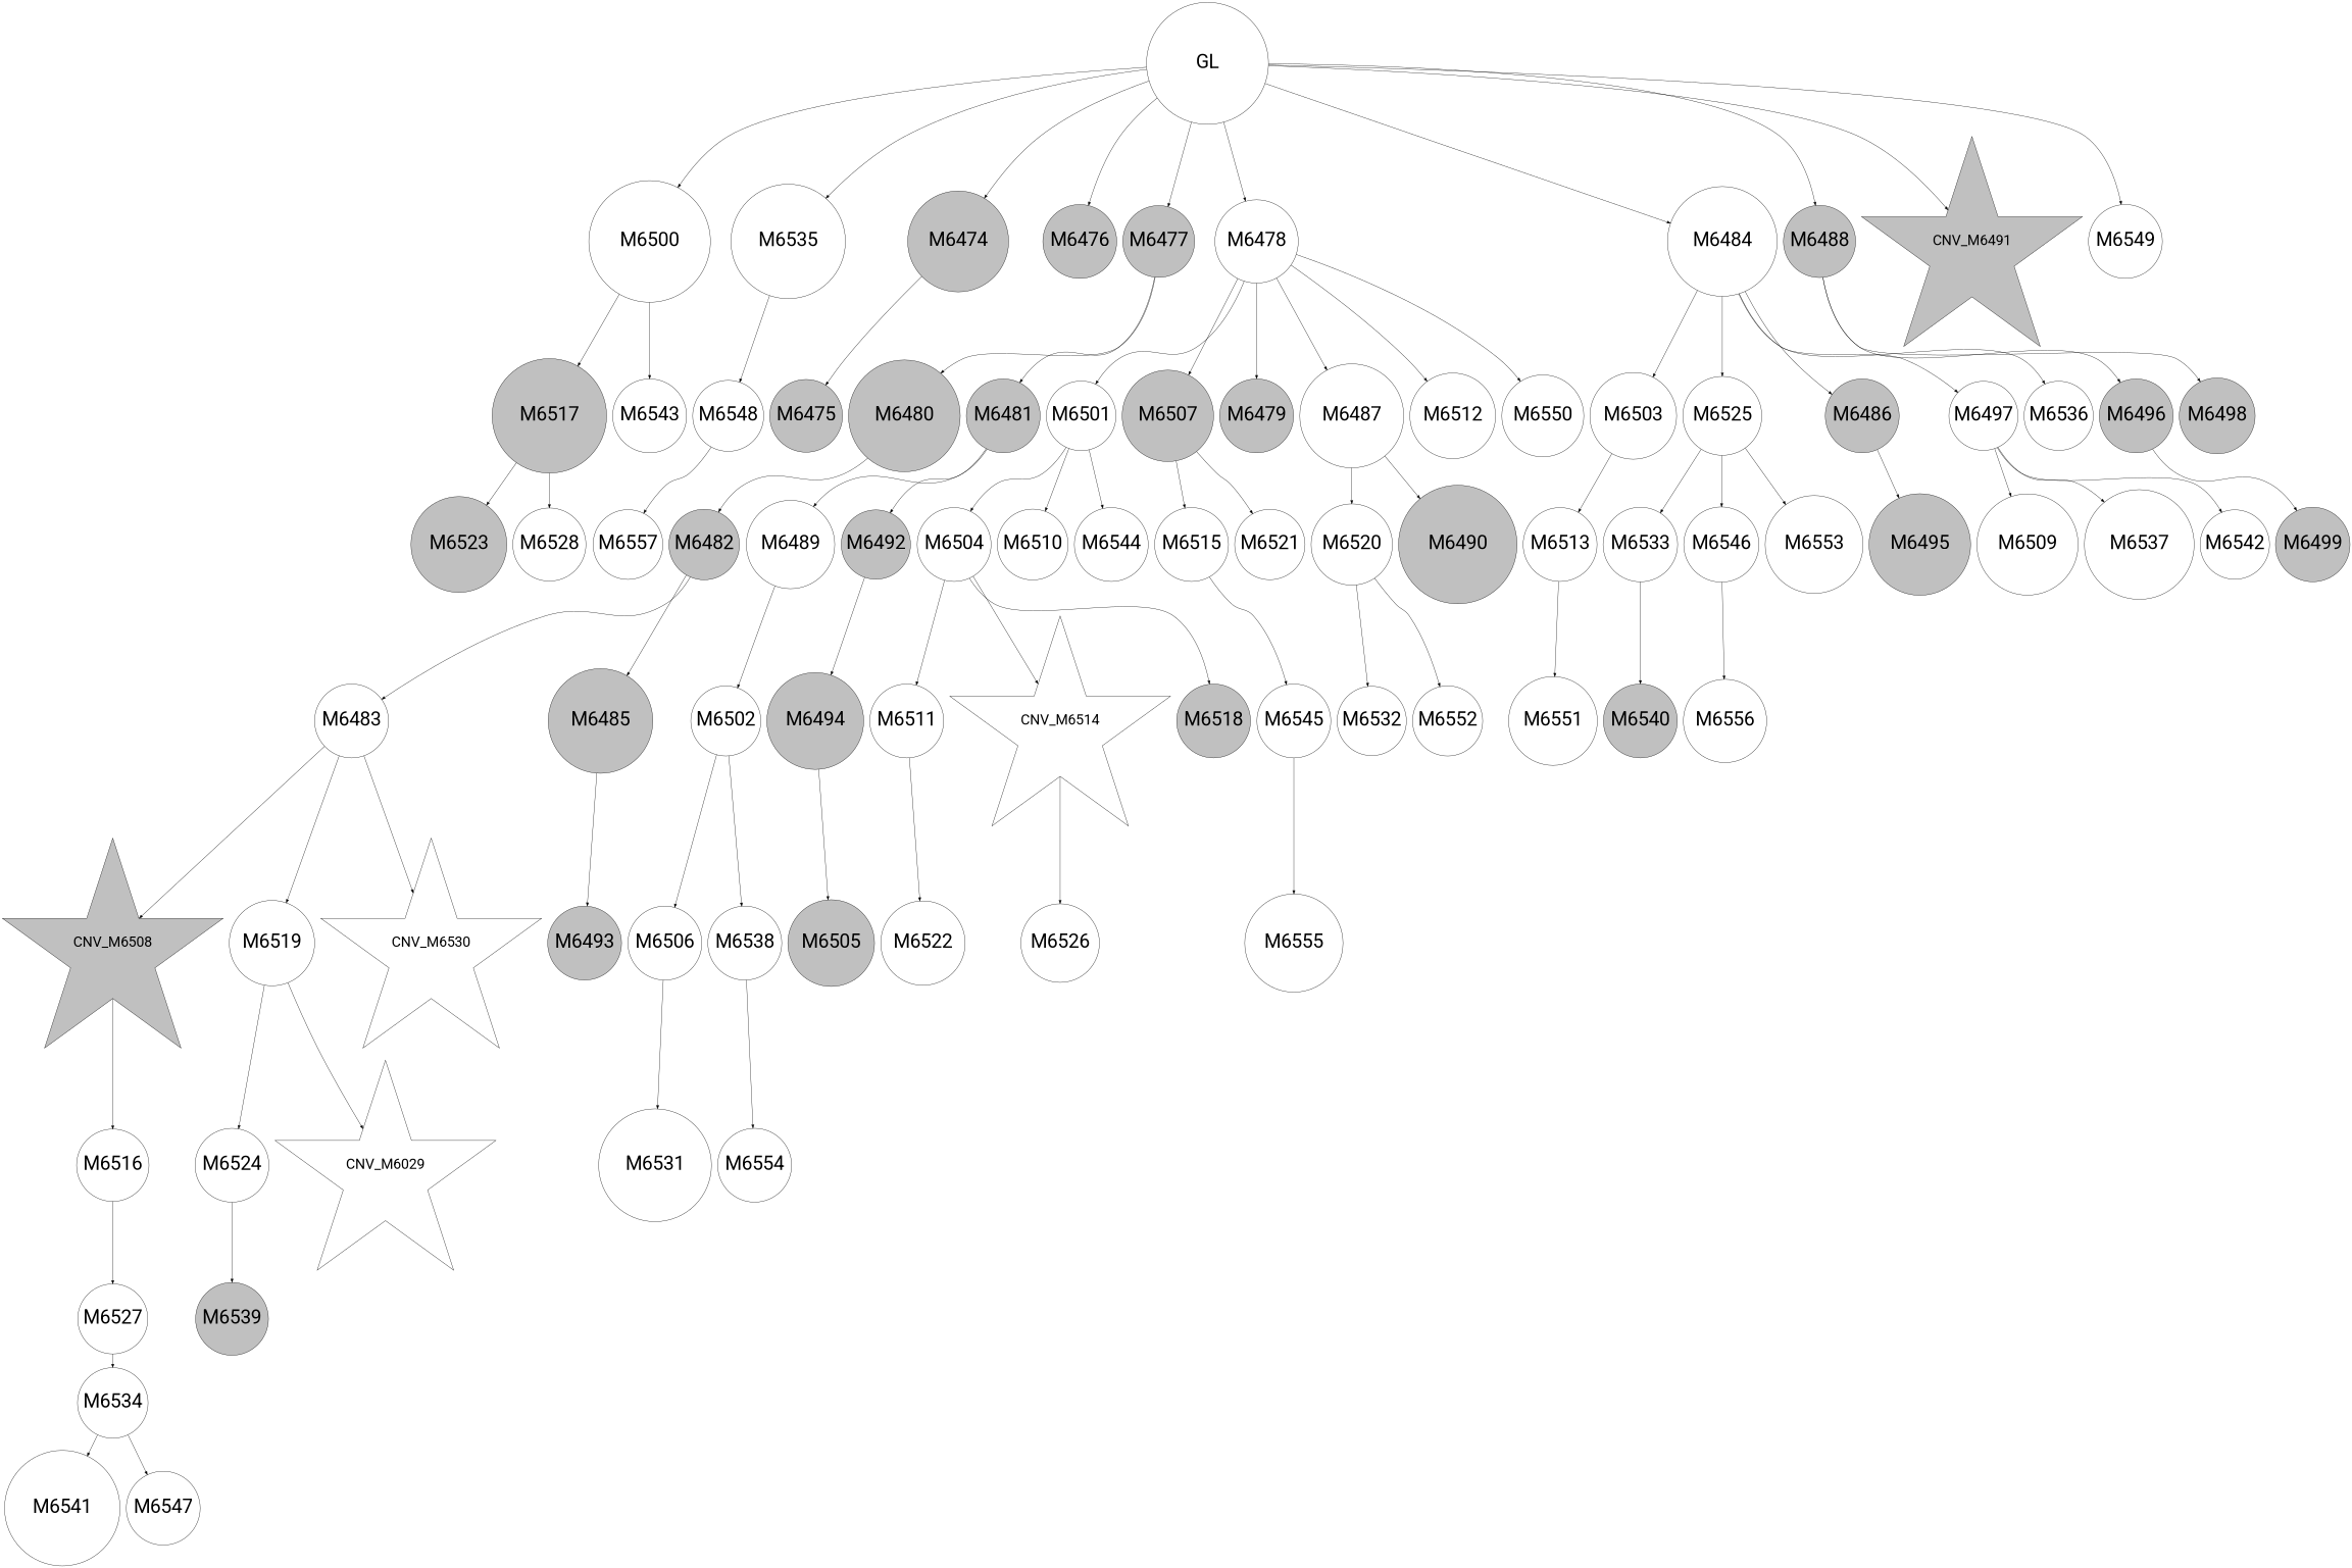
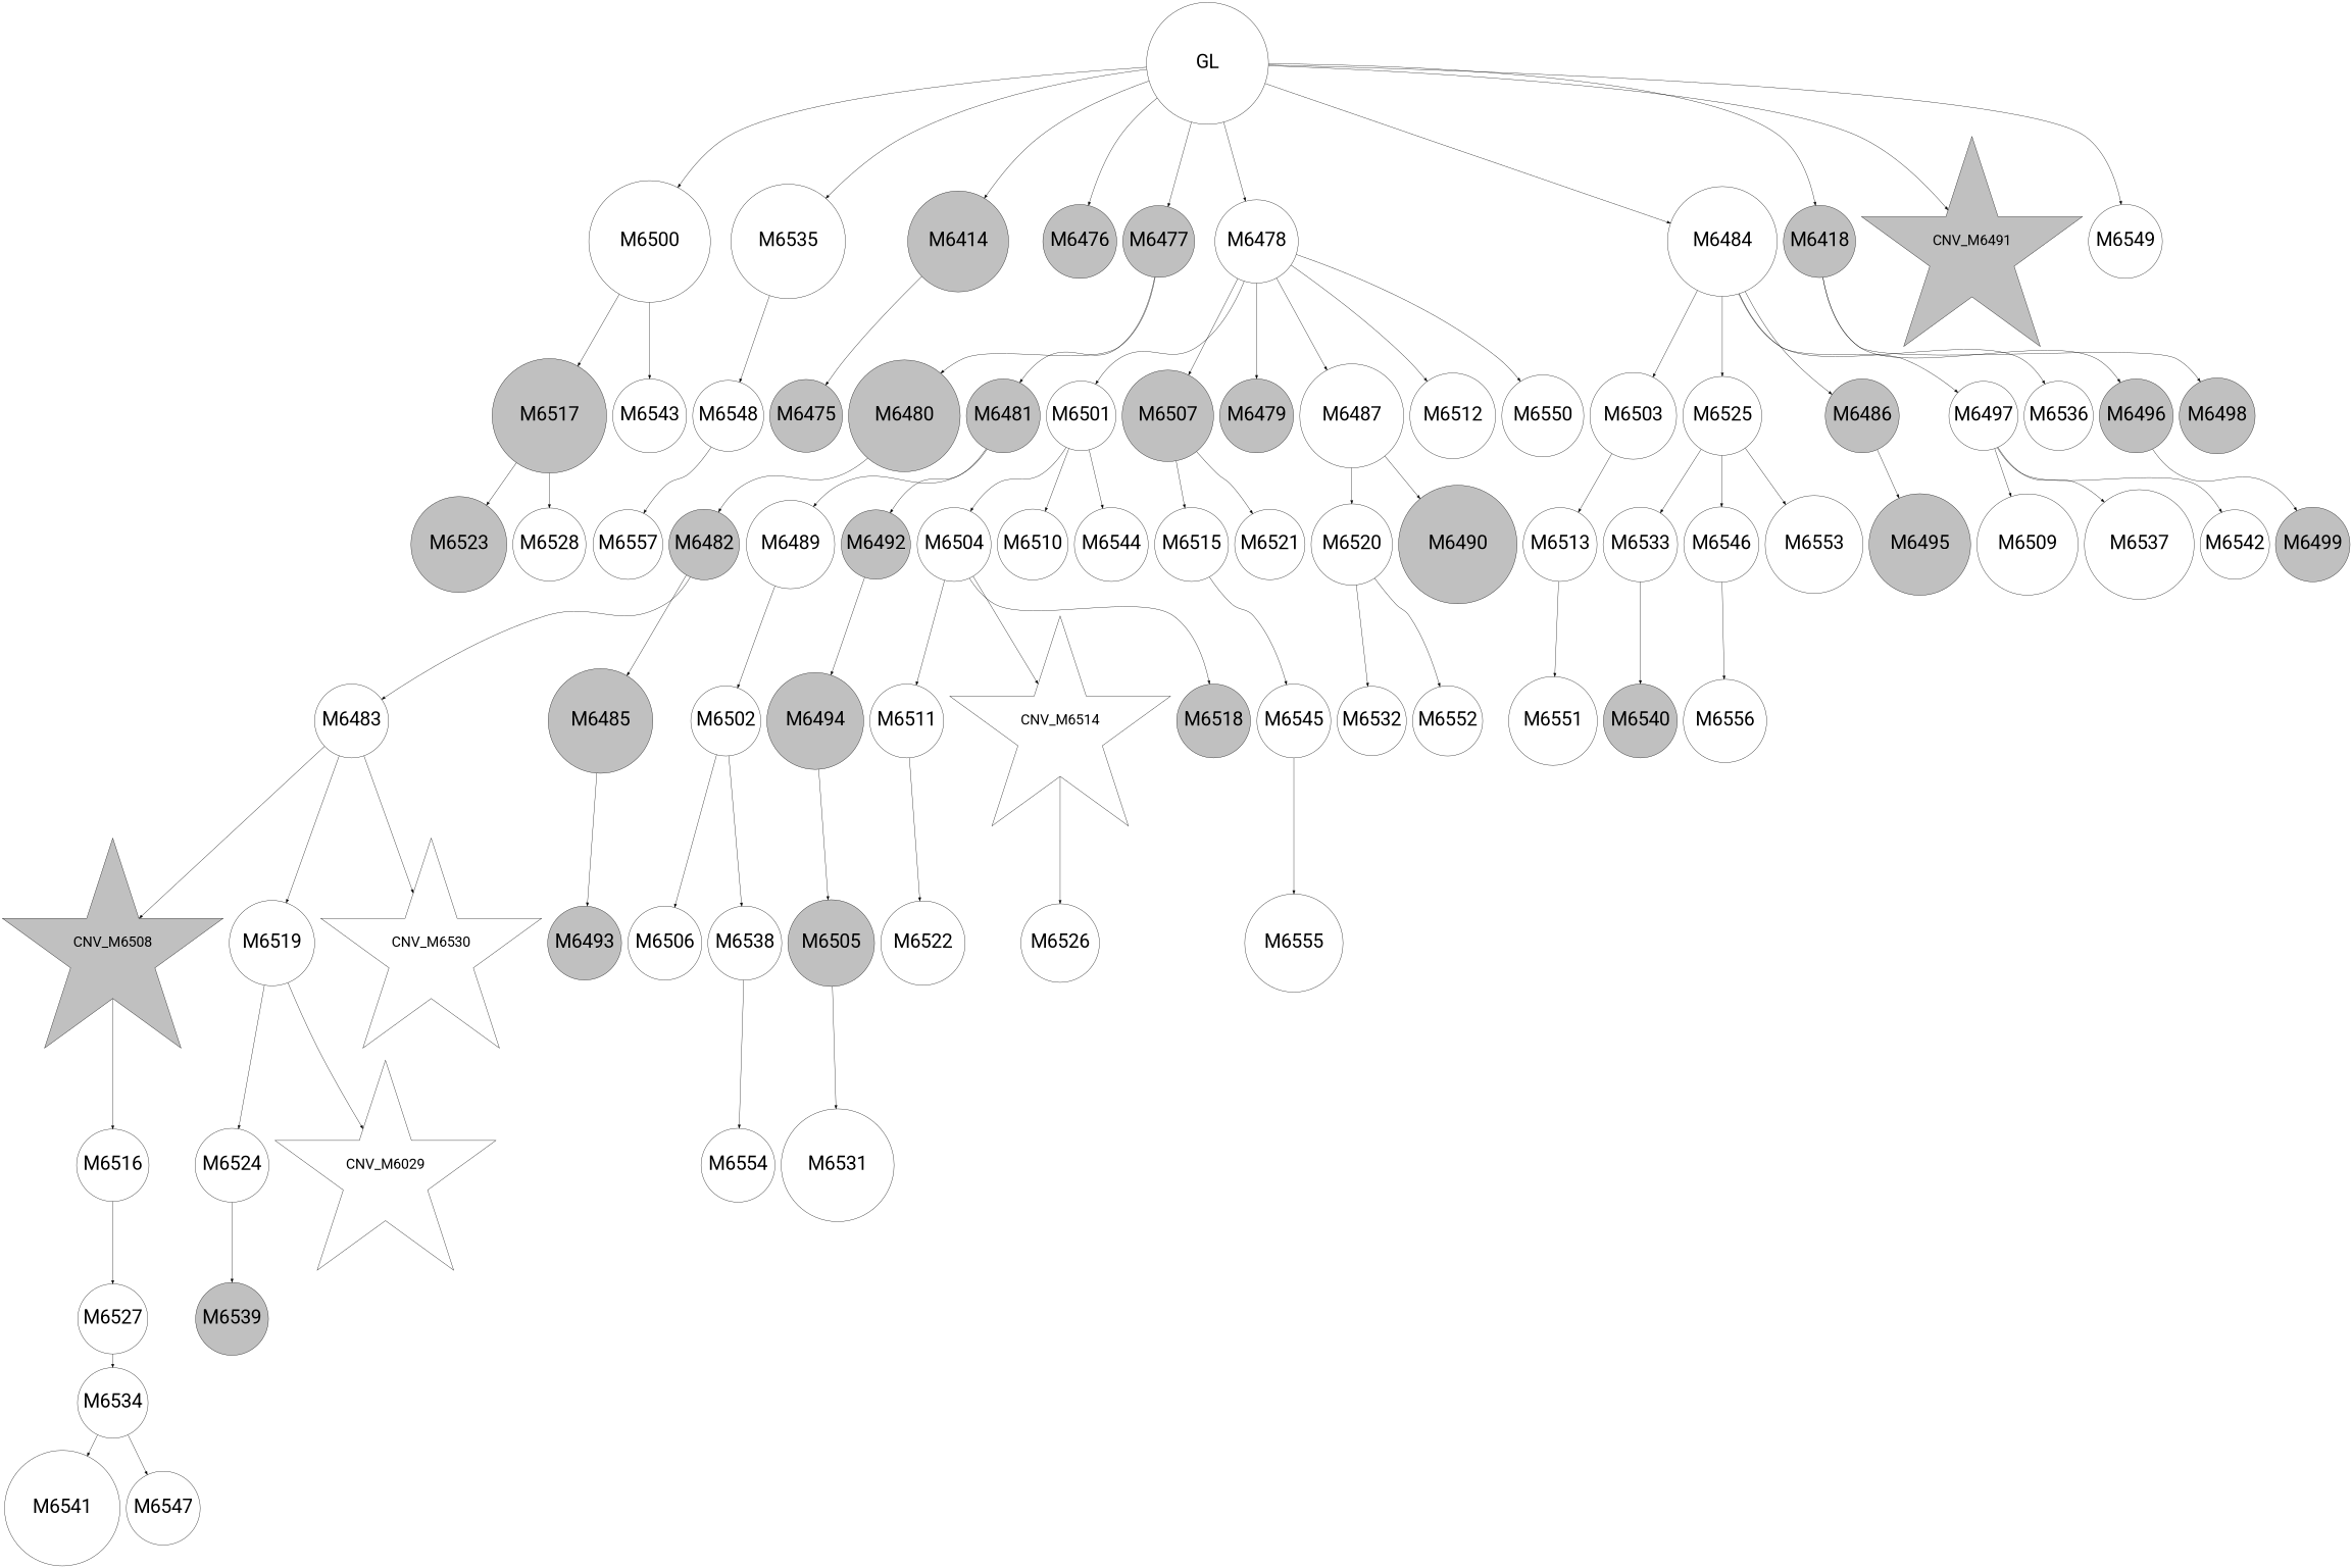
  digraph {
    fontname=Roboto
    node [fillcolor=white fontname=Roboto fontsize=56 shape=circle style=filled]
    edge [fontname=Roboto]
    n1 [height=2 label=M6500 width=4.98]
    n2 [fillcolor=grey height=2 label=M6517 width=4.7]
    n3 [height=2 label=M6543 width=1.61]
    n4 [fillcolor=grey height=2 label=M6523 width=3.93]
    n5 [height=2 label=M6528 width=2.08]
    n6 [height=2 label=M6501 width=2.65]
    n7 [height=2 label=M6504 width=0.5]
    n8 [height=2 label=M6510 width=2.36]
    n9 [height=2 label=M6544 width=1.99]
    n10 [height=2 label=M6511 width=1.09]
    n11 [fontsize=42 label=CNV_M6514 shape=star]
    n12 [fillcolor=grey height=2 label=M6518 width=0.17]
    n13 [height=2 label=M6522 width=3.46]
    n14 [height=2 label=M6526 width=3.22]
    n15 [height=2 label=M6502 width=2.53]
    n16 [height=2 label=M6506 width=1.42]
    n17 [height=2 label=M6538 width=2.02]
    n18 [height=2 label=M6531 width=4.62]
    n19 [height=2 label=M6554 width=1.5]
    n20 [height=2 label=M6503 width=3.55]
    n21 [height=2 label=M6513 width=1.91]
    n22 [height=2 label=M6551 width=3.64]
    n23 [fillcolor=grey height=2 label=M6507 width=3.75]
    n24 [height=2 label=M6515 width=1.64]
    n25 [height=2 label=M6521 width=2.5]
    n26 [height=2 label=M6545 width=1.46]
    n27 [height=2 label=M6555 width=4.03]
    n28 [fillcolor=grey fontsize=42 label=CNV_M6508 shape=star]
    n29 [height=2 label=M6516 width=2.18]
    n30 [height=2 label=M6527 width=2.53]
    n31 [height=2 label=M6534 width=2.42]
    n32 [height=2 label=M6541 width=4.73]
    n33 [height=2 label=M6547 width=1.85]
    n34 [height=2 label=M6519 width=3.5]
    n35 [height=2 label=M6524 width=1.36]
    n36 [fontsize=42 label=CNV_M6029 shape=star]
    n37 [fillcolor=grey height=2 label=M6539 width=2.1]
    n38 [height=2 label=M6520 width=3.33]
    n39 [height=2 label=M6532 width=2.69]
    n40 [height=2 label=M6552 width=2.87]
    n41 [height=2 label=M6525 width=3.23]
    n42 [height=2 label=M6533 width=3.05]
    n43 [height=2 label=M6546 width=3.08]
    n44 [height=2 label=M6553 width=4.01]
    n45 [fillcolor=grey height=2 label=M6540 width=0.13]
    n46 [height=2 label=M6556 width=3.42]
    n47 [height=2 label=M6535 width=4.69]
    n48 [height=2 label=M6548 width=2.35]
    n49 [height=2 label=M6557 width=2.86]
    n50 [height=5 label=GL width=5 fillcolor="" shape="" style=""]
-   n51 [fillcolor=grey height=2 label=M6474 width=4.14]
+   n51 [fillcolor=grey height=2 label=M6414 width=4.14]
    n52 [fillcolor=grey height=2 label=M6476 width=0.53]
    n53 [fillcolor=grey height=2 label=M6477 width=2.94]
    n54 [height=2 label=M6478 width=3.41]
    n55 [height=2 label=M6484 width=4.5]
-   n56 [fillcolor=grey height=2 label=M6488 width=2.2]
+   n56 [fillcolor=grey height=2 label=M6418 width=2.2]
    n57 [fillcolor=grey fontsize=42 label=CNV_M6491 shape=star]
    n58 [height=2 label=M6549 width=0.47]
    n59 [fillcolor=grey height=2 label=M6475 width=2.14]
    n60 [fillcolor=grey height=2 label=M6480 width=4.58]
    n61 [fillcolor=grey height=2 label=M6481 width=1.34]
    n62 [fillcolor=grey height=2 label=M6479 width=1.96]
    n63 [height=2 label=M6487 width=4.26]
    n64 [height=2 label=M6512 width=3.52]
    n65 [height=2 label=M6550 width=3.36]
    n66 [fillcolor=grey height=2 label=M6486 width=1.74]
    n67 [height=2 label=M6497 width=2.76]
    n68 [height=2 label=M6536 width=2.75]
    n69 [fillcolor=grey height=2 label=M6496 width=0.14]
    n70 [fillcolor=grey height=2 label=M6498 width=3.11]
    n71 [fillcolor=grey height=2 label=M6482 width=2.41]
    n72 [height=2 label=M6489 width=3.62]
    n73 [fillcolor=grey height=2 label=M6492 width=2.7]
    n74 [fillcolor=grey height=2 label=M6490 width=4.86]
    n75 [fillcolor=grey height=2 label=M6495 width=4.16]
    n76 [height=2 label=M6509 width=4.15]
    n77 [height=2 label=M6537 width=4.5]
    n78 [height=2 label=M6542 width=2.72]
    n79 [fillcolor=grey height=2 label=M6499 width=3.06]
    n80 [height=2 label=M6483 width=0.76]
    n81 [fillcolor=grey height=2 label=M6485 width=4.29]
    n82 [fillcolor=grey height=2 label=M6494 width=3.97]
    n83 [fontsize=42 label=CNV_M6530 shape=star]
    n84 [fillcolor=grey height=2 label=M6493 width=0.73]
    n85 [fillcolor=grey height=2 label=M6505 width=3.55]
    n1 -> n2
    n1 -> n3
    n2 -> n4
    n2 -> n5
    n6 -> n7
    n6 -> n8
    n6 -> n9
    n7 -> n10
    n7 -> n11
    n7 -> n12
    n10 -> n13
    n11 -> n14
    n15 -> n16
    n15 -> n17
-   n16 -> n18
+   n85 -> n18
    n17 -> n19
    n20 -> n21
    n21 -> n22
    n23 -> n24
    n23 -> n25
    n24 -> n26
    n26 -> n27
    n28 -> n29
    n29 -> n30
    n30 -> n31
    n31 -> n32
    n31 -> n33
    n34 -> n35
    n34 -> n36
    n35 -> n37
    n38 -> n39
    n38 -> n40
    n41 -> n42
    n41 -> n43
    n41 -> n44
    n42 -> n45
    n43 -> n46
    n47 -> n48
    n48 -> n49
    n50 -> n1
    n50 -> n47
    n50 -> n51
    n50 -> n52
    n50 -> n53
    n50 -> n54
    n50 -> n55
    n50 -> n56
    n50 -> n57
    n50 -> n58
    n51 -> n59
    n53 -> n60
    n53 -> n61
    n54 -> n6
    n54 -> n23
    n54 -> n62
    n54 -> n63
    n54 -> n64
    n54 -> n65
    n55 -> n20
    n55 -> n41
    n55 -> n66
    n55 -> n67
    n55 -> n68
    n56 -> n69
    n56 -> n70
    n60 -> n71
    n61 -> n72
    n61 -> n73
    n63 -> n38
    n63 -> n74
    n66 -> n75
    n67 -> n76
    n67 -> n77
    n67 -> n78
    n69 -> n79
    n71 -> n80
    n71 -> n81
    n72 -> n15
    n73 -> n82
    n80 -> n28
    n80 -> n34
    n80 -> n83
    n81 -> n84
    n82 -> n85
  }
